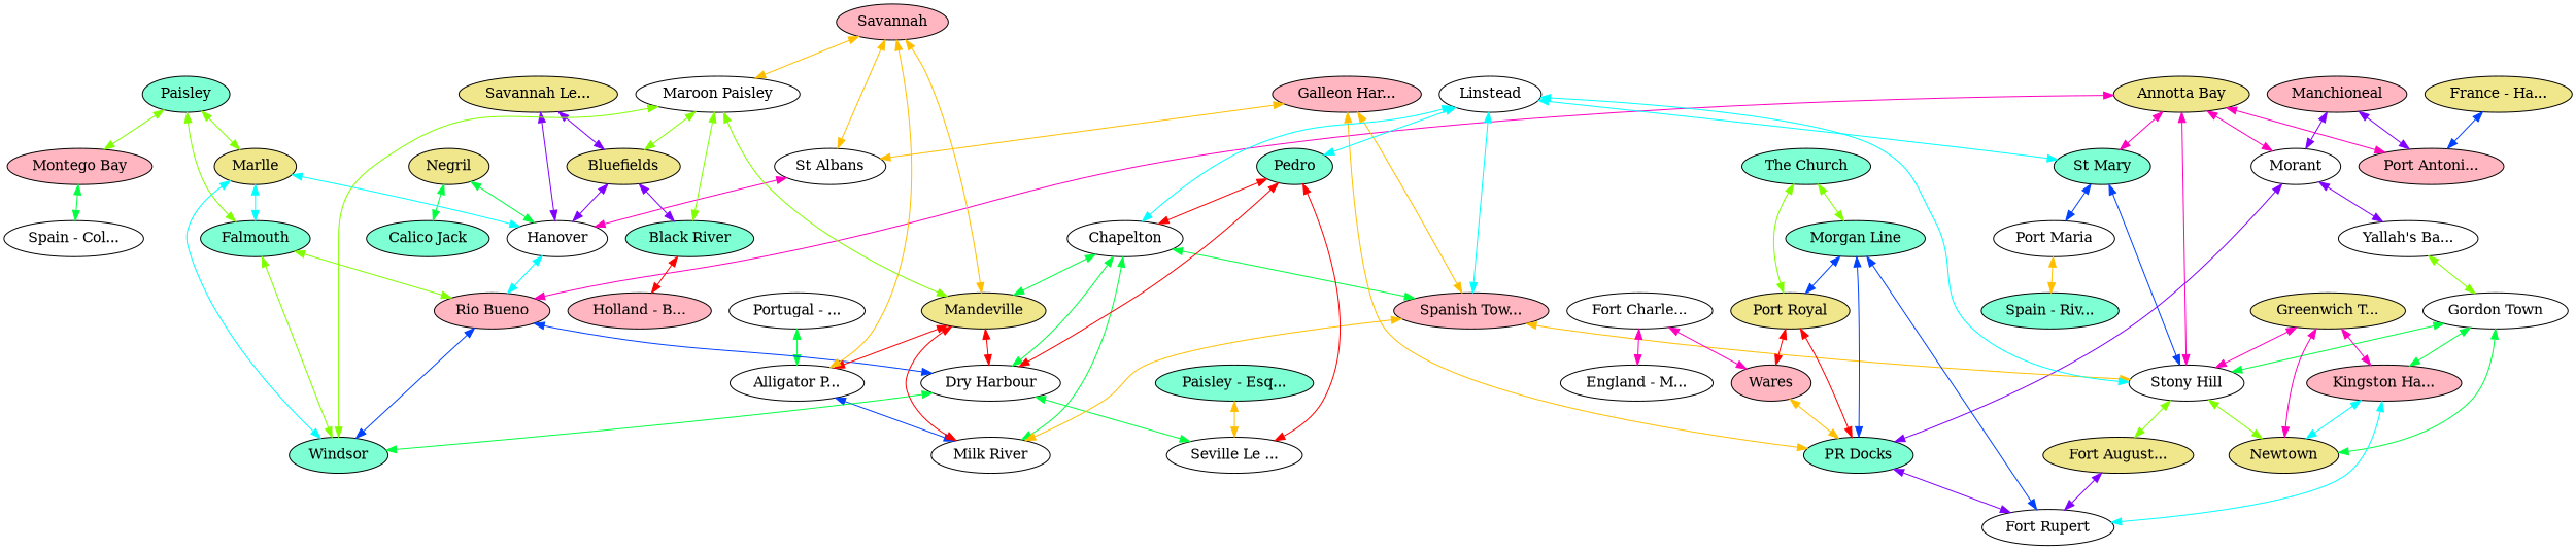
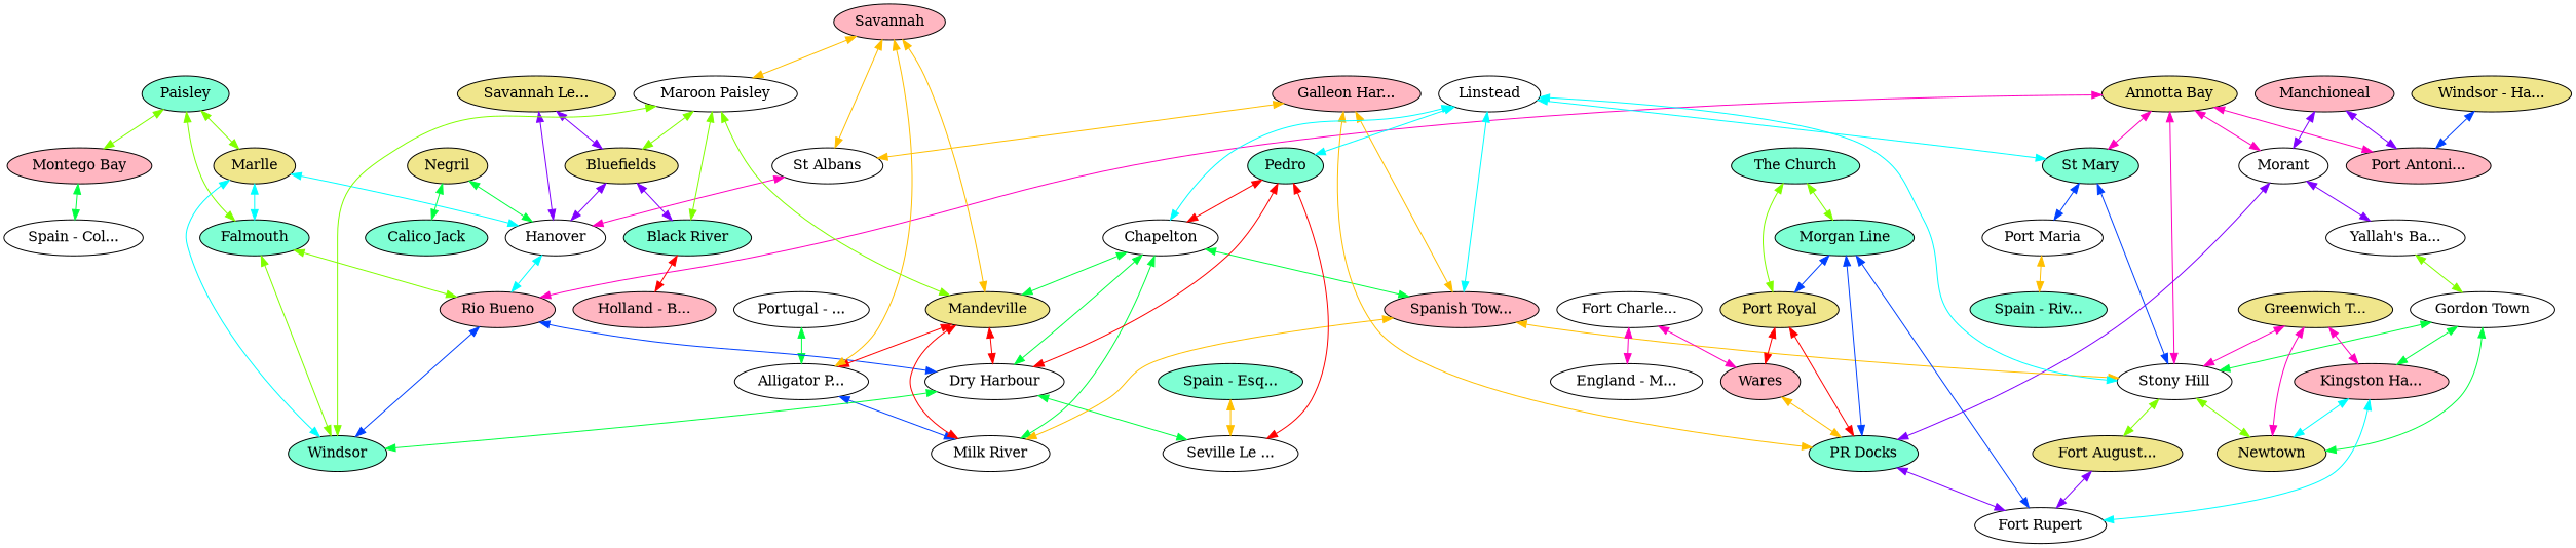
  graph {
    node [fillcolor=white style=filled]
    edge [color="0.25,1,1" dir=both]
    n1 [fillcolor=lightpink label="Holland - B..."]
    n2 [fillcolor=aquamarine label="Calico Jack"]
    n3 [label="Spain - Col..."]
-   n4 [fillcolor=aquamarine label="Paisley - Esq..."]
+   n4 [fillcolor=aquamarine label="Spain - Esq..."]
    n5 [label="Seville Le ..."]
-   n6 [fillcolor=khaki label="France - Ha..."]
+   n6 [fillcolor=khaki label="Windsor - Ha..."]
    n7 [fillcolor=lightpink label="Port Antoni..."]
    n8 [label="England - M..."]
    n9 [label="Portugal - ..."]
    n10 [label="Alligator P..."]
    n11 [label="Milk River"]
    n12 [fillcolor=aquamarine label="Spain - Riv..."]
    n13 [fillcolor=khaki label="Annotta Bay"]
    n14 [label=Morant]
    n15 [fillcolor=lightpink label="Rio Bueno"]
    n16 [fillcolor=aquamarine label="St Mary"]
    n17 [label="Stony Hill"]
    n18 [fillcolor=aquamarine label="PR Docks"]
    n19 [label="Yallah's Ba..."]
    n20 [label="Dry Harbour"]
    n21 [fillcolor=aquamarine label=Windsor]
    n22 [label="Port Maria"]
    n23 [fillcolor=khaki label=Newtown]
    n24 [fillcolor=khaki label="Fort August..."]
    n25 [fillcolor=aquamarine label="Black River"]
    n26 [fillcolor=khaki label=Bluefields]
    n27 [label=Hanover]
    n28 [label=Chapelton]
    n29 [fillcolor=khaki label=Mandeville]
    n30 [fillcolor=lightpink label="Spanish Tow..."]
    n31 [fillcolor=aquamarine label=Falmouth]
    n32 [fillcolor=lightpink label="Galleon Har..."]
    n33 [label="St Albans"]
    n34 [label="Fort Rupert"]
    n35 [label="Gordon Town"]
    n36 [fillcolor=lightpink label="Kingston Ha..."]
    n37 [label=Linstead]
    n38 [fillcolor=aquamarine label=Pedro]
    n39 [fillcolor=lightpink label=Manchioneal]
    n40 [fillcolor=lightpink label="Montego Bay"]
    n41 [fillcolor=khaki label=Negril]
    n42 [fillcolor=aquamarine label=Paisley]
    n43 [fillcolor=khaki label=Marlle]
    n44 [fillcolor=khaki label="Savannah Le..."]
    n45 [fillcolor=lightpink label=Savannah]
    n46 [label="Maroon Paisley"]
    n47 [label="Fort Charle..."]
    n48 [fillcolor=lightpink label=Wares]
    n49 [fillcolor=khaki label="Greenwich T..."]
    n50 [fillcolor=aquamarine label="Morgan Line"]
    n51 [fillcolor=khaki label="Port Royal"]
    n52 [fillcolor=aquamarine label="The Church"]
    n4 -- n5 [color="0.125,1,1"]
    n6 -- n7 [color="0.625,1,1"]
    n9 -- n10 [color="0.375,1,1"]
    n10 -- n11 [color="0.625,1,1"]
    n13 -- n7 [color="0.875,1,1"]
    n13 -- n14 [color="0.875,1,1"]
    n13 -- n15 [color="0.875,1,1"]
    n13 -- n16 [color="0.875,1,1"]
    n13 -- n17 [color="0.875,1,1"]
    n14 -- n18 [color="0.75,1,1"]
    n14 -- n19 [color="0.75,1,1"]
    n15 -- n20 [color="0.625,1,1"]
    n15 -- n21 [color="0.625,1,1"]
    n16 -- n17 [color="0.625,1,1"]
    n16 -- n22 [color="0.625,1,1"]
    n17 -- n23
    n17 -- n24
    n18 -- n34 [color="0.75,1,1"]
    n19 -- n35
    n20 -- n5 [color="0.375,1,1"]
    n20 -- n21 [color="0.375,1,1"]
    n22 -- n12 [color="0.125,1,1"]
    n24 -- n34 [color="0.75,1,1"]
    n25 -- n1 [color="1,1,1"]
    n26 -- n25 [color="0.75,1,1"]
    n26 -- n27 [color="0.75,1,1"]
    n27 -- n15 [color="0.5,1,1"]
    n28 -- n11 [color="0.375,1,1"]
    n28 -- n20 [color="0.375,1,1"]
    n28 -- n29 [color="0.375,1,1"]
    n28 -- n30 [color="0.375,1,1"]
    n29 -- n10 [color="1,1,1"]
    n29 -- n11 [color="1,1,1"]
    n29 -- n20 [color="1,1,1"]
    n30 -- n11 [color="0.125,1,1"]
    n30 -- n17 [color="0.125,1,1"]
    n31 -- n15
    n31 -- n21
    n32 -- n18 [color="0.125,1,1"]
    n32 -- n30 [color="0.125,1,1"]
    n32 -- n33 [color="0.125,1,1"]
    n33 -- n27 [color="0.875,1,1"]
    n35 -- n17 [color="0.375,1,1"]
    n35 -- n23 [color="0.375,1,1"]
    n35 -- n36 [color="0.375,1,1"]
    n36 -- n23 [color="0.5,1,1"]
    n36 -- n34 [color="0.5,1,1"]
    n37 -- n16 [color="0.5,1,1"]
    n37 -- n17 [color="0.5,1,1"]
    n37 -- n28 [color="0.5,1,1"]
    n37 -- n30 [color="0.5,1,1"]
    n37 -- n38 [color="0.5,1,1"]
    n38 -- n5 [color="1,1,1"]
    n38 -- n20 [color="1,1,1"]
    n38 -- n28 [color="1,1,1"]
    n39 -- n7 [color="0.75,1,1"]
    n39 -- n14 [color="0.75,1,1"]
    n40 -- n3 [color="0.375,1,1"]
    n41 -- n2 [color="0.375,1,1"]
    n41 -- n27 [color="0.375,1,1"]
    n42 -- n31
    n42 -- n40
    n42 -- n43
    n43 -- n21 [color="0.5,1,1"]
    n43 -- n27 [color="0.5,1,1"]
    n43 -- n31 [color="0.5,1,1"]
    n44 -- n26 [color="0.75,1,1"]
    n44 -- n27 [color="0.75,1,1"]
    n45 -- n10 [color="0.125,1,1"]
    n45 -- n29 [color="0.125,1,1"]
    n45 -- n33 [color="0.125,1,1"]
    n45 -- n46 [color="0.125,1,1"]
    n46 -- n21
    n46 -- n25
    n46 -- n26
    n46 -- n29
    n47 -- n8 [color="0.875,1,1"]
    n47 -- n48 [color="0.875,1,1"]
    n48 -- n18 [color="0.125,1,1"]
    n49 -- n17 [color="0.875,1,1"]
    n49 -- n23 [color="0.875,1,1"]
    n49 -- n36 [color="0.875,1,1"]
    n50 -- n18 [color="0.625,1,1"]
    n50 -- n34 [color="0.625,1,1"]
    n50 -- n51 [color="0.625,1,1"]
    n51 -- n18 [color="1,1,1"]
    n51 -- n48 [color="1,1,1"]
    n52 -- n50
    n52 -- n51
  }
